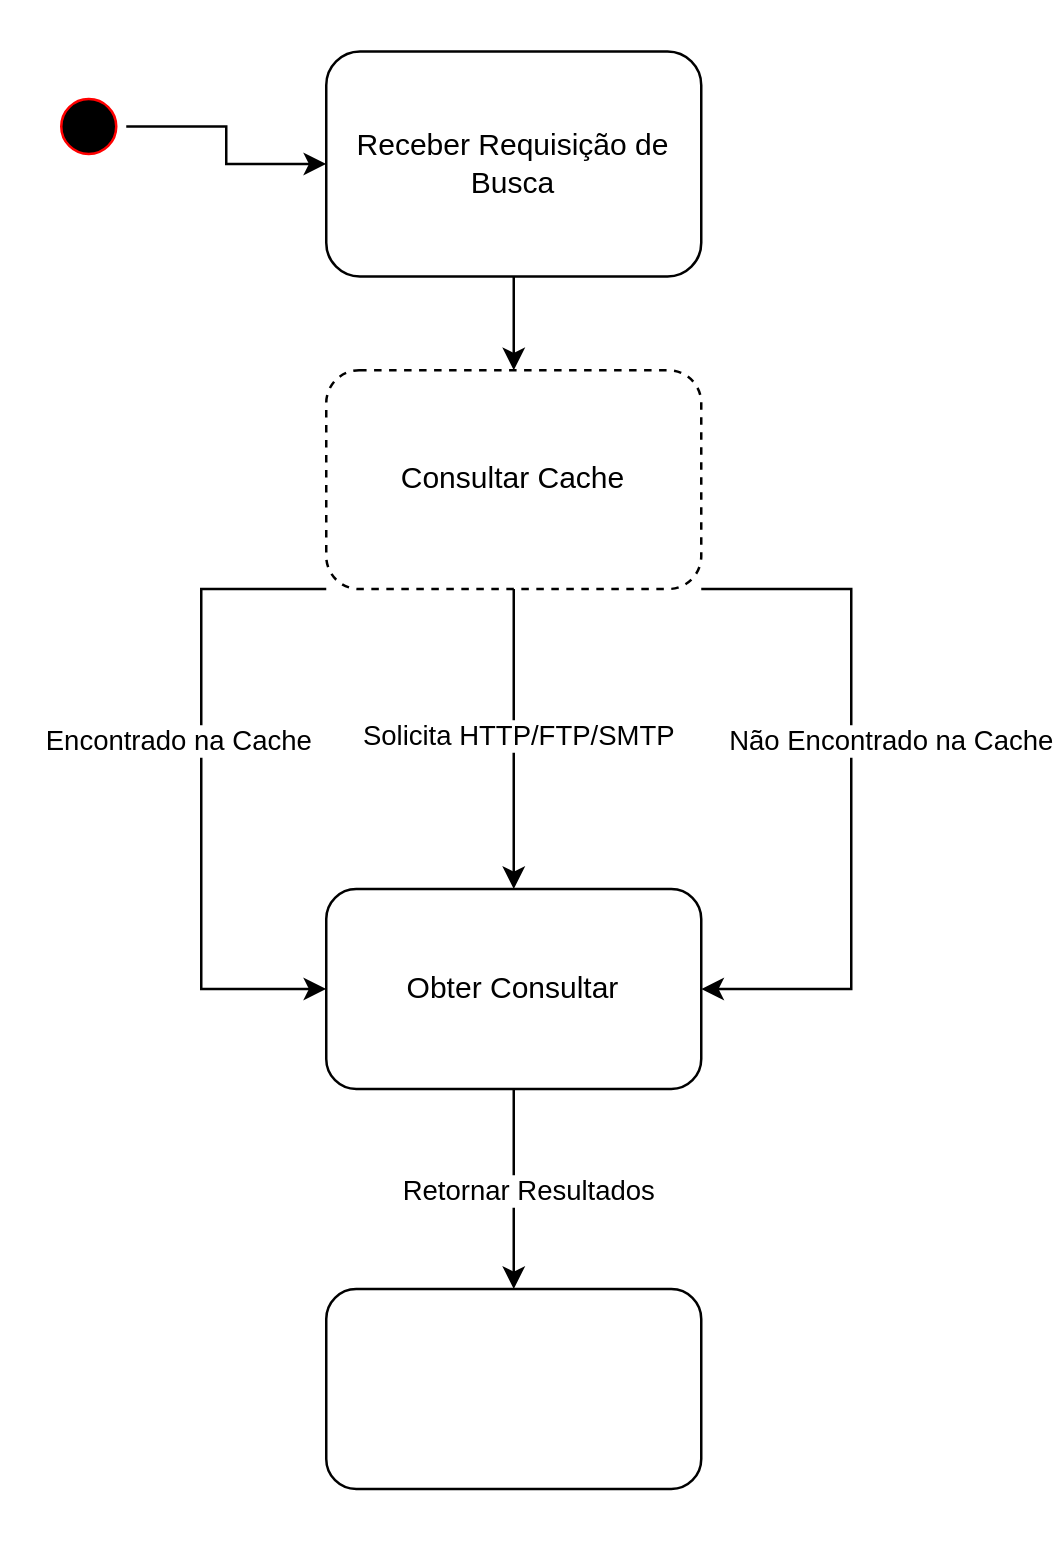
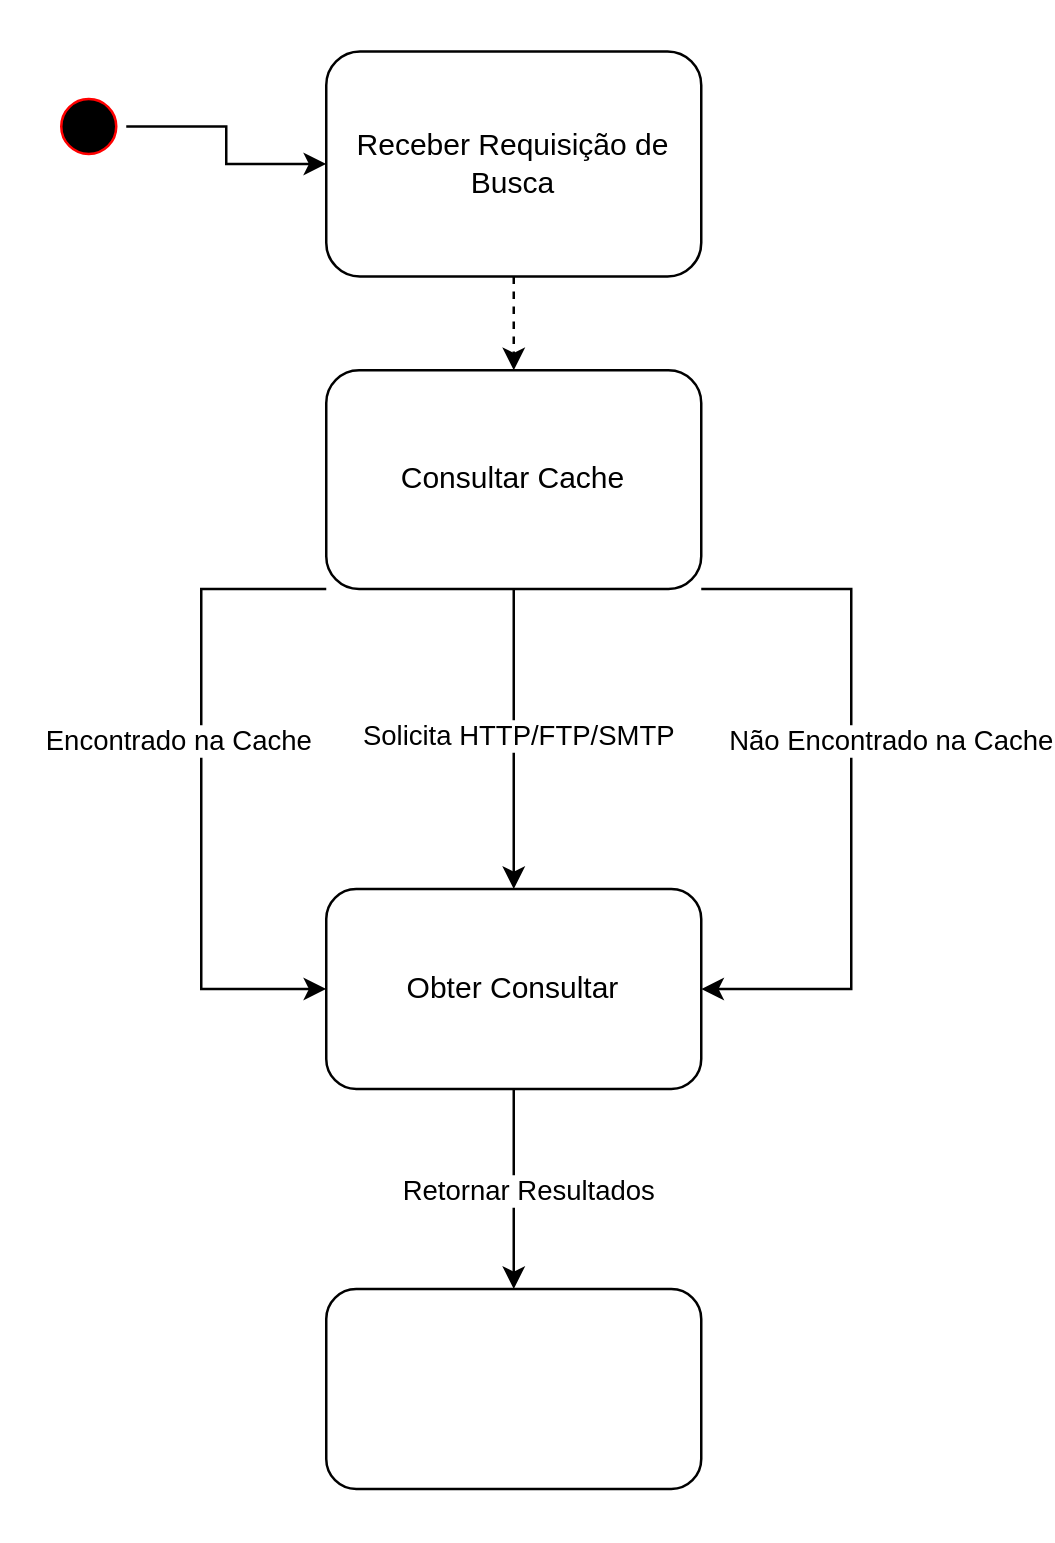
  <mxCell id="0" />
  <mxCell id="1" parent="0" />
  <mxCell id="2" style="edgeStyle=orthogonalEdgeStyle;rounded=0;orthogonalLoop=1;jettySize=auto;html=1;exitX=0;exitY=1;exitDx=0;exitDy=0;entryX=0;entryY=0.5;entryDx=0;entryDy=0;" edge="1" parent="1" source="8" target="11"><mxGeometry relative="1" as="geometry"><Array as="points"><mxPoint x="80" y="235" /><mxPoint x="80" y="395" /></Array></mxGeometry></mxCell>
  <mxCell id="3" value="Encontrado na Cache" style="edgeLabel;html=1;align=center;verticalAlign=middle;resizable=0;points=[];" vertex="1" connectable="0" parent="2"><mxGeometry x="-0.154" y="1" relative="1" as="geometry"><mxPoint x="-11" as="offset" /></mxGeometry></mxCell>
  <mxCell id="4" style="edgeStyle=orthogonalEdgeStyle;rounded=0;orthogonalLoop=1;jettySize=auto;html=1;exitX=1;exitY=1;exitDx=0;exitDy=0;entryX=1;entryY=0.5;entryDx=0;entryDy=0;" edge="1" parent="1" source="8" target="11"><mxGeometry relative="1" as="geometry"><Array as="points"><mxPoint x="340" y="235" /><mxPoint x="340" y="395" /></Array></mxGeometry></mxCell>
  <mxCell id="5" value="Não Encontrado na Cache" style="edgeLabel;html=1;align=center;verticalAlign=middle;resizable=0;points=[];" vertex="1" connectable="0" parent="4"><mxGeometry x="-0.179" y="-1" relative="1" as="geometry"><mxPoint x="16" y="5" as="offset" /></mxGeometry></mxCell>
  <mxCell id="6" style="edgeStyle=orthogonalEdgeStyle;rounded=0;orthogonalLoop=1;jettySize=auto;html=1;exitX=0.5;exitY=1;exitDx=0;exitDy=0;entryX=0.5;entryY=0;entryDx=0;entryDy=0;" edge="1" parent="1" source="8" target="11"><mxGeometry relative="1" as="geometry"><Array as="points"><mxPoint x="205" y="295" /><mxPoint x="205" y="295" /></Array></mxGeometry></mxCell>
  <mxCell id="7" value="Solicita HTTP/FTP/SMTP" style="edgeLabel;html=1;align=center;verticalAlign=middle;resizable=0;points=[];" vertex="1" connectable="0" parent="6"><mxGeometry x="-0.033" y="1" relative="1" as="geometry"><mxPoint as="offset" /></mxGeometry></mxCell>
- <mxCell id="8" value="Consultar Cache" style="rounded=1;whiteSpace=wrap;html=1;dashed=1;" vertex="1" parent="1"><mxGeometry x="130" y="147.5" width="150" height="87.5" as="geometry" /></mxCell>
+ <mxCell id="8" value="Consultar Cache" style="rounded=1;whiteSpace=wrap;html=1;" vertex="1" parent="1"><mxGeometry x="130" y="147.5" width="150" height="87.5" as="geometry" /></mxCell>
  <mxCell id="9" style="edgeStyle=orthogonalEdgeStyle;rounded=0;orthogonalLoop=1;jettySize=auto;html=1;exitX=0.5;exitY=1;exitDx=0;exitDy=0;entryX=0.5;entryY=0;entryDx=0;entryDy=0;" edge="1" parent="1" source="11" target="16"><mxGeometry relative="1" as="geometry" /></mxCell>
  <mxCell id="10" value="Retornar Resultados" style="edgeLabel;html=1;align=center;verticalAlign=middle;resizable=0;points=[];" vertex="1" connectable="0" parent="9"><mxGeometry y="-1" relative="1" as="geometry"><mxPoint x="6" as="offset" /></mxGeometry></mxCell>
  <mxCell id="11" value="Obter Consultar" style="rounded=1;whiteSpace=wrap;html=1;" vertex="1" parent="1"><mxGeometry x="130" y="355" width="150" height="80" as="geometry" /></mxCell>
  <mxCell id="12" style="edgeStyle=orthogonalEdgeStyle;rounded=0;orthogonalLoop=1;jettySize=auto;html=1;exitX=1;exitY=0.5;exitDx=0;exitDy=0;entryX=0;entryY=0.5;entryDx=0;entryDy=0;" edge="1" parent="1" source="13" target="15"><mxGeometry relative="1" as="geometry"><mxPoint x="110" y="35" as="targetPoint" /></mxGeometry></mxCell>
  <mxCell id="13" value="" style="ellipse;html=1;shape=startState;fillColor=#000000;strokeColor=#ff0000;" vertex="1" parent="1"><mxGeometry x="20" y="35" width="30" height="30" as="geometry" /></mxCell>
- <mxCell id="14" style="edgeStyle=orthogonalEdgeStyle;rounded=0;orthogonalLoop=1;jettySize=auto;html=1;exitX=0.5;exitY=1;exitDx=0;exitDy=0;entryX=0.5;entryY=0;entryDx=0;entryDy=0;" edge="1" parent="1" source="15" target="8"><mxGeometry relative="1" as="geometry" /></mxCell>
+ <mxCell id="14" style="edgeStyle=orthogonalEdgeStyle;rounded=0;orthogonalLoop=1;jettySize=auto;html=1;exitX=0.5;exitY=1;exitDx=0;exitDy=0;entryX=0.5;entryY=0;entryDx=0;entryDy=0;dashed=1;" edge="1" parent="1" source="15" target="8"><mxGeometry relative="1" as="geometry" /></mxCell>
  <mxCell id="15" value="Receber Requisição de Busca" style="rounded=1;whiteSpace=wrap;html=1;" vertex="1" parent="1"><mxGeometry x="130" y="20" width="150" height="90" as="geometry" /></mxCell>
  <mxCell id="16" value="" style="rounded=1;whiteSpace=wrap;html=1;" vertex="1" parent="1"><mxGeometry x="130" y="515" width="150" height="80" as="geometry" /></mxCell>
